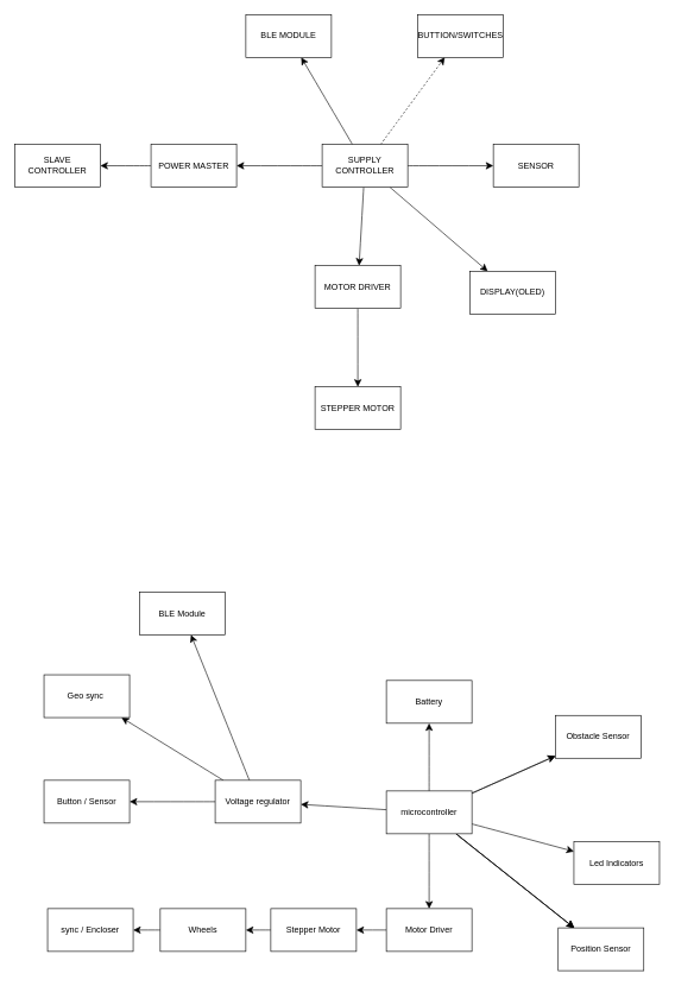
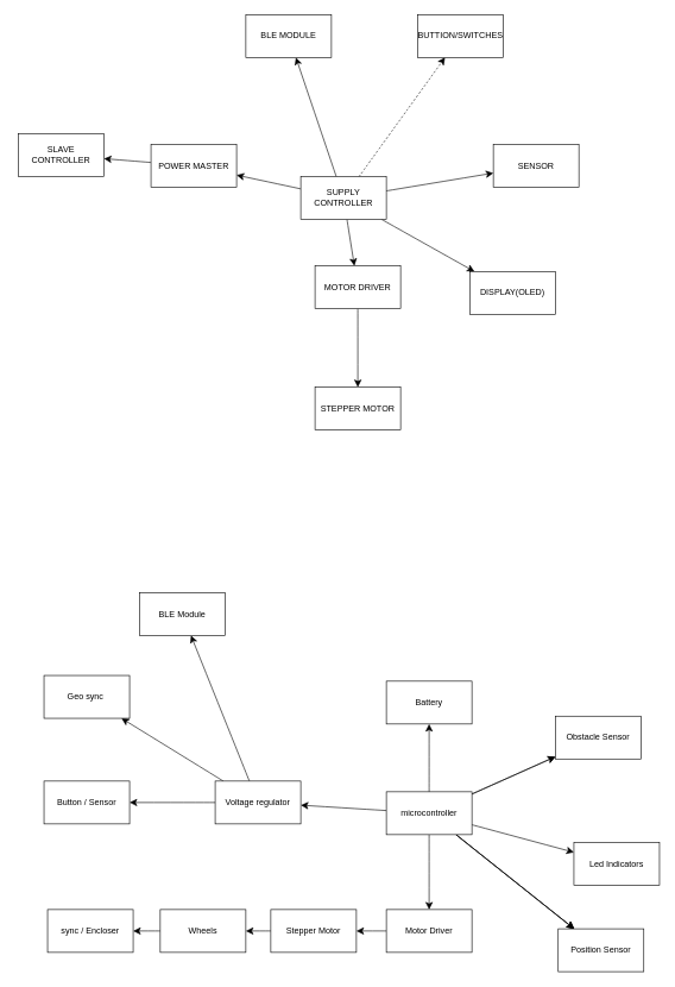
  <mxCell id="0" />
  <mxCell id="1" parent="0" />
  <mxCell id="2" value="" style="edgeStyle=none;curved=1;rounded=0;orthogonalLoop=1;jettySize=auto;html=1;fontSize=12;startSize=8;endSize=8;" edge="1" parent="1" source="8" target="19"><mxGeometry relative="1" as="geometry"><mxPoint x="367" y="232" as="targetPoint" /></mxGeometry></mxCell>
  <mxCell id="3" value="" style="edgeStyle=none;curved=1;rounded=0;orthogonalLoop=1;jettySize=auto;html=1;fontSize=12;startSize=8;endSize=8;dashed=1;" edge="1" parent="1" source="8" target="10"><mxGeometry relative="1" as="geometry" /></mxCell>
  <mxCell id="4" value="" style="edgeStyle=none;curved=1;rounded=0;orthogonalLoop=1;jettySize=auto;html=1;fontSize=12;startSize=8;endSize=8;" edge="1" parent="1" source="8" target="11"><mxGeometry relative="1" as="geometry" /></mxCell>
  <mxCell id="5" value="" style="edgeStyle=none;curved=1;rounded=0;orthogonalLoop=1;jettySize=auto;html=1;fontSize=12;startSize=8;endSize=8;" edge="1" parent="1" source="8" target="12"><mxGeometry relative="1" as="geometry" /></mxCell>
  <mxCell id="6" value="" style="edgeStyle=none;curved=1;rounded=0;orthogonalLoop=1;jettySize=auto;html=1;fontSize=12;startSize=8;endSize=8;" edge="1" parent="1" source="8" target="13"><mxGeometry relative="1" as="geometry" /></mxCell>
  <mxCell id="7" value="" style="edgeStyle=none;curved=1;rounded=0;orthogonalLoop=1;jettySize=auto;html=1;fontSize=12;startSize=8;endSize=8;" edge="1" parent="1" source="8" target="15"><mxGeometry relative="1" as="geometry" /></mxCell>
- <mxCell id="8" value="SUPPLY CONTROLLER" style="rounded=0;whiteSpace=wrap;html=1;" vertex="1" parent="1"><mxGeometry x="451" y="202" width="120" height="60" as="geometry" /></mxCell>
- <mxCell id="9" value="SLAVE CONTROLLER" style="rounded=0;whiteSpace=wrap;html=1;" vertex="1" parent="1"><mxGeometry x="20" y="202" width="120" height="60" as="geometry" /></mxCell>
+ <mxCell id="8" value="SUPPLY CONTROLLER" style="rounded=0;whiteSpace=wrap;html=1;" vertex="1" parent="1"><mxGeometry x="421" y="247" width="120" height="60" as="geometry" /></mxCell>
+ <mxCell id="9" value="SLAVE CONTROLLER" style="rounded=0;whiteSpace=wrap;html=1;" vertex="1" parent="1"><mxGeometry x="25" y="187" width="120" height="60" as="geometry" /></mxCell>
  <mxCell id="10" value="BUTTION/SWITCHES" style="whiteSpace=wrap;html=1;rounded=0;" vertex="1" parent="1"><mxGeometry x="585" y="20" width="120" height="60" as="geometry" /></mxCell>
  <mxCell id="11" value="BLE MODULE" style="rounded=0;whiteSpace=wrap;html=1;" vertex="1" parent="1"><mxGeometry x="344" y="20" width="120" height="60" as="geometry" /></mxCell>
  <mxCell id="12" value="SENSOR" style="rounded=0;whiteSpace=wrap;html=1;" vertex="1" parent="1"><mxGeometry x="691" y="202" width="120" height="60" as="geometry" /></mxCell>
  <mxCell id="13" value="DISPLAY(OLED)" style="rounded=0;whiteSpace=wrap;html=1;" vertex="1" parent="1"><mxGeometry x="658" y="380" width="120" height="60" as="geometry" /></mxCell>
  <mxCell id="14" value="" style="edgeStyle=none;curved=1;rounded=0;orthogonalLoop=1;jettySize=auto;html=1;fontSize=12;startSize=8;endSize=8;" edge="1" parent="1" source="15" target="16"><mxGeometry relative="1" as="geometry" /></mxCell>
  <mxCell id="15" value="MOTOR DRIVER" style="whiteSpace=wrap;html=1;rounded=0;" vertex="1" parent="1"><mxGeometry x="441" y="372" width="120" height="60" as="geometry" /></mxCell>
  <mxCell id="16" value="STEPPER MOTOR" style="whiteSpace=wrap;html=1;rounded=0;" vertex="1" parent="1"><mxGeometry x="441" y="542" width="120" height="60" as="geometry" /></mxCell>
  <mxCell id="17" style="edgeStyle=none;curved=1;rounded=0;orthogonalLoop=1;jettySize=auto;html=1;entryX=0;entryY=0.5;entryDx=0;entryDy=0;fontSize=12;startSize=8;endSize=8;" edge="1" parent="1" source="15" target="15"><mxGeometry relative="1" as="geometry" /></mxCell>
  <mxCell id="18" style="edgeStyle=none;curved=1;rounded=0;orthogonalLoop=1;jettySize=auto;html=1;fontSize=12;startSize=8;endSize=8;" edge="1" parent="1" source="19" target="9"><mxGeometry relative="1" as="geometry" /></mxCell>
  <mxCell id="19" value="POWER MASTER" style="whiteSpace=wrap;html=1;rounded=0;" vertex="1" parent="1"><mxGeometry x="211" y="202" width="120" height="60" as="geometry" /></mxCell>
  <mxCell id="20" value="" style="edgeStyle=none;curved=1;rounded=0;orthogonalLoop=1;jettySize=auto;html=1;fontSize=12;startSize=8;endSize=8;" edge="1" parent="1" source="29" target="30"><mxGeometry relative="1" as="geometry" /></mxCell>
  <mxCell id="21" value="" style="edgeStyle=none;curved=1;rounded=0;orthogonalLoop=1;jettySize=auto;html=1;fontSize=12;startSize=8;endSize=8;" edge="1" parent="1" source="29" target="31"><mxGeometry relative="1" as="geometry" /></mxCell>
  <mxCell id="22" value="" style="edgeStyle=none;curved=1;rounded=0;orthogonalLoop=1;jettySize=auto;html=1;fontSize=12;startSize=8;endSize=8;" edge="1" parent="1" source="29" target="31"><mxGeometry relative="1" as="geometry" /></mxCell>
  <mxCell id="23" value="" style="edgeStyle=none;curved=1;rounded=0;orthogonalLoop=1;jettySize=auto;html=1;fontSize=12;startSize=8;endSize=8;" edge="1" parent="1" source="29" target="32"><mxGeometry relative="1" as="geometry" /></mxCell>
  <mxCell id="24" value="" style="edgeStyle=none;curved=1;rounded=0;orthogonalLoop=1;jettySize=auto;html=1;fontSize=12;startSize=8;endSize=8;" edge="1" parent="1" source="29" target="32"><mxGeometry relative="1" as="geometry" /></mxCell>
  <mxCell id="25" value="" style="edgeStyle=none;curved=1;rounded=0;orthogonalLoop=1;jettySize=auto;html=1;fontSize=12;startSize=8;endSize=8;" edge="1" parent="1" source="29" target="32"><mxGeometry relative="1" as="geometry" /></mxCell>
  <mxCell id="26" value="" style="edgeStyle=none;curved=1;rounded=0;orthogonalLoop=1;jettySize=auto;html=1;fontSize=12;startSize=8;endSize=8;" edge="1" parent="1" source="29" target="33"><mxGeometry relative="1" as="geometry" /></mxCell>
  <mxCell id="27" value="" style="edgeStyle=none;curved=1;rounded=0;orthogonalLoop=1;jettySize=auto;html=1;fontSize=12;startSize=8;endSize=8;" edge="1" parent="1" source="29" target="35"><mxGeometry relative="1" as="geometry" /></mxCell>
  <mxCell id="28" value="" style="edgeStyle=none;curved=1;rounded=0;orthogonalLoop=1;jettySize=auto;html=1;fontSize=12;startSize=8;endSize=8;" edge="1" parent="1" source="29" target="44"><mxGeometry relative="1" as="geometry" /></mxCell>
  <mxCell id="29" value="microcontroller" style="rounded=0;whiteSpace=wrap;html=1;" vertex="1" parent="1"><mxGeometry x="541" y="1109" width="120" height="60" as="geometry" /></mxCell>
  <mxCell id="30" value="Battery" style="rounded=0;whiteSpace=wrap;html=1;" vertex="1" parent="1"><mxGeometry x="541" y="954" width="120" height="60" as="geometry" /></mxCell>
  <mxCell id="31" value="Obstacle Sensor" style="whiteSpace=wrap;html=1;rounded=0;" vertex="1" parent="1"><mxGeometry x="778" y="1003" width="120" height="60" as="geometry" /></mxCell>
  <mxCell id="32" value="Position Sensor" style="rounded=0;whiteSpace=wrap;html=1;" vertex="1" parent="1"><mxGeometry x="782" y="1301" width="120" height="60" as="geometry" /></mxCell>
  <mxCell id="33" value="Led Indicators" style="whiteSpace=wrap;html=1;rounded=0;" vertex="1" parent="1"><mxGeometry x="804" y="1180" width="120" height="60" as="geometry" /></mxCell>
  <mxCell id="34" value="" style="edgeStyle=none;curved=1;rounded=0;orthogonalLoop=1;jettySize=auto;html=1;fontSize=12;startSize=8;endSize=8;" edge="1" parent="1" source="35" target="37"><mxGeometry relative="1" as="geometry" /></mxCell>
  <mxCell id="35" value="Motor Driver" style="rounded=0;whiteSpace=wrap;html=1;" vertex="1" parent="1"><mxGeometry x="541" y="1274" width="120" height="60" as="geometry" /></mxCell>
  <mxCell id="36" value="" style="edgeStyle=none;curved=1;rounded=0;orthogonalLoop=1;jettySize=auto;html=1;fontSize=12;startSize=8;endSize=8;" edge="1" parent="1" source="37" target="39"><mxGeometry relative="1" as="geometry" /></mxCell>
  <mxCell id="37" value="Stepper Motor" style="rounded=0;whiteSpace=wrap;html=1;" vertex="1" parent="1"><mxGeometry x="379" y="1274" width="120" height="60" as="geometry" /></mxCell>
  <mxCell id="38" value="" style="edgeStyle=none;curved=1;rounded=0;orthogonalLoop=1;jettySize=auto;html=1;fontSize=12;startSize=8;endSize=8;" edge="1" parent="1" source="39" target="40"><mxGeometry relative="1" as="geometry" /></mxCell>
  <mxCell id="39" value="Wheels" style="rounded=0;whiteSpace=wrap;html=1;" vertex="1" parent="1"><mxGeometry x="224" y="1274" width="120" height="60" as="geometry" /></mxCell>
  <mxCell id="40" value="sync / Encloser" style="whiteSpace=wrap;html=1;rounded=0;" vertex="1" parent="1"><mxGeometry x="66" y="1274" width="120" height="60" as="geometry" /></mxCell>
  <mxCell id="41" value="" style="edgeStyle=none;curved=1;rounded=0;orthogonalLoop=1;jettySize=auto;html=1;fontSize=12;startSize=8;endSize=8;" edge="1" parent="1" source="44" target="45"><mxGeometry relative="1" as="geometry" /></mxCell>
  <mxCell id="42" value="" style="edgeStyle=none;curved=1;rounded=0;orthogonalLoop=1;jettySize=auto;html=1;fontSize=12;startSize=8;endSize=8;" edge="1" parent="1" source="44" target="46"><mxGeometry relative="1" as="geometry" /></mxCell>
  <mxCell id="43" value="" style="edgeStyle=none;curved=1;rounded=0;orthogonalLoop=1;jettySize=auto;html=1;fontSize=12;startSize=8;endSize=8;" edge="1" parent="1" source="44" target="47"><mxGeometry relative="1" as="geometry" /></mxCell>
  <mxCell id="44" value="Voltage regulator" style="whiteSpace=wrap;html=1;rounded=0;" vertex="1" parent="1"><mxGeometry x="301" y="1094" width="120" height="60" as="geometry" /></mxCell>
  <mxCell id="45" value="Button / Sensor" style="whiteSpace=wrap;html=1;rounded=0;" vertex="1" parent="1"><mxGeometry x="61" y="1094" width="120" height="60" as="geometry" /></mxCell>
  <mxCell id="46" value="Geo sync&amp;nbsp;" style="whiteSpace=wrap;html=1;rounded=0;" vertex="1" parent="1"><mxGeometry x="61" y="946" width="120" height="60" as="geometry" /></mxCell>
  <mxCell id="47" value="BLE Module" style="whiteSpace=wrap;html=1;rounded=0;" vertex="1" parent="1"><mxGeometry x="195" y="830" width="120" height="60" as="geometry" /></mxCell>
